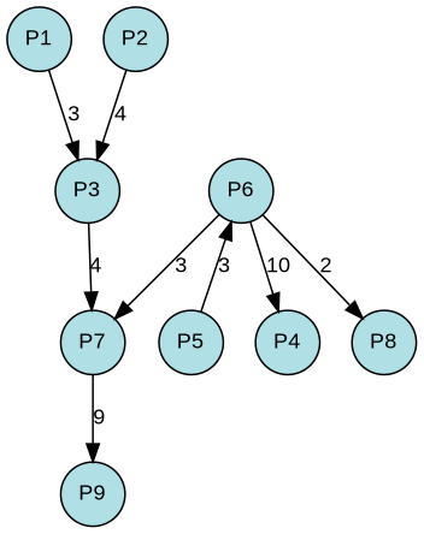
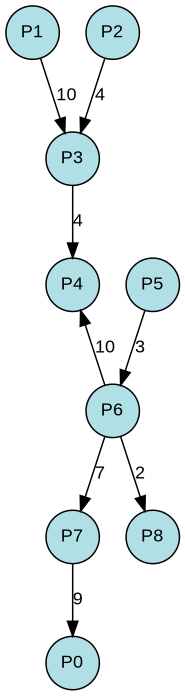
  digraph {
    rankdir=TB
    splines=true
    node [fillcolor=powderblue fixedsize=true fontcolor=black fontname=arial fontsize=12 margin=0 shape=circle style=filled]
    edge [fontcolor=black fontname=arial fontsize=12 margin=0]
    n1 [label=P1 width=0.5]
    n2 [label=P2 width=0.5]
    n3 [label=P3 width=0.5]
    n4 [label=P4 width=0.5]
    n5 [label=P5 width=0.5]
    n6 [label=P6 width=0.5]
    n7 [label=P7 width=0.5]
    n8 [label=P8 width=0.5]
-   n9 [label=P9 width=0.5]
+   n9 [label=P0 width=0.5]
    subgraph sub_1 {
      rank=same
      n1
      n2
    }
    subgraph sub_2 {
      rank=same
      n3
    }
    subgraph sub_3 {
      rank=same
      n4
      n5
    }
    subgraph sub_4 {
      rank=same
      n6
    }
    subgraph sub_5 {
      rank=same
      n7
      n8
    }
    subgraph sub_6 {
      rank=same
      n9
    }
-   n1 -> n3 [label=3]
+   n1 -> n3 [label=10]
    n2 -> n3 [label=4]
-   n3 -> n7 [label=4]
+   n3 -> n4 [label=4]
    n5 -> n6 [label=3]
    n6 -> n4 [label=10]
-   n6 -> n7 [label=3]
+   n6 -> n7 [label=7]
    n6 -> n8 [label=2]
    n7 -> n9 [label=9]
  }
